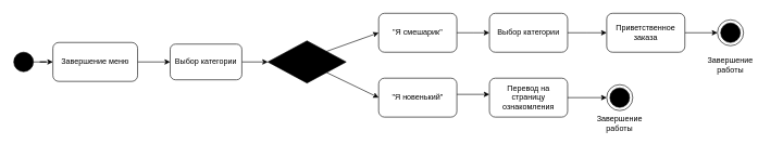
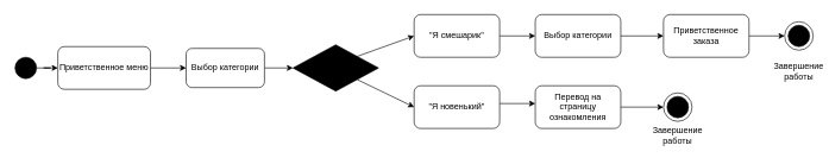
  <mxCell id="0" />
  <mxCell id="1" parent="0" />
  <mxCell id="2" style="edgeStyle=orthogonalEdgeStyle;rounded=0;orthogonalLoop=1;jettySize=auto;html=1;entryX=0;entryY=0.5;entryDx=0;entryDy=0;" parent="1" source="3" target="16" edge="1"><mxGeometry relative="1" as="geometry" /></mxCell>
- <mxCell id="3" value="Завершение меню" style="rounded=1;whiteSpace=wrap;html=1;" parent="1" vertex="1"><mxGeometry x="80" y="65" width="130" height="60" as="geometry" /></mxCell>
+ <mxCell id="3" value="Приветственное меню" style="rounded=1;whiteSpace=wrap;html=1;" parent="1" vertex="1"><mxGeometry x="80" y="65" width="130" height="60" as="geometry" /></mxCell>
  <mxCell id="4" style="edgeStyle=orthogonalEdgeStyle;rounded=0;orthogonalLoop=1;jettySize=auto;html=1;entryX=0;entryY=0.5;entryDx=0;entryDy=0;" parent="1" source="5" target="3" edge="1"><mxGeometry relative="1" as="geometry" /></mxCell>
  <mxCell id="5" value="" style="ellipse;whiteSpace=wrap;html=1;aspect=fixed;fillColor=#000000;" parent="1" vertex="1"><mxGeometry x="20" y="80" width="30" height="30" as="geometry" /></mxCell>
  <mxCell id="6" value="" style="rhombus;whiteSpace=wrap;html=1;fillColor=#000000;" parent="1" vertex="1"><mxGeometry x="410" y="62.5" width="120" height="65" as="geometry" /></mxCell>
  <mxCell id="7" style="edgeStyle=orthogonalEdgeStyle;rounded=0;orthogonalLoop=1;jettySize=auto;html=1;" parent="1" source="8" edge="1"><mxGeometry relative="1" as="geometry"><mxPoint x="750" y="50" as="targetPoint" /></mxGeometry></mxCell>
  <mxCell id="8" value="&quot;Я смешарик&quot;" style="rounded=1;whiteSpace=wrap;html=1;fillColor=#FFFFFF;" parent="1" vertex="1"><mxGeometry x="580" y="20" width="120" height="60" as="geometry" /></mxCell>
  <mxCell id="9" value="" style="ellipse;whiteSpace=wrap;html=1;aspect=fixed;fillColor=#FFFFFF;" parent="1" vertex="1"><mxGeometry x="1100" y="30" width="40" height="40" as="geometry" /></mxCell>
  <mxCell id="10" value="" style="ellipse;whiteSpace=wrap;html=1;aspect=fixed;fillColor=#000000;" parent="1" vertex="1"><mxGeometry x="1105" y="35" width="30" height="30" as="geometry" /></mxCell>
  <mxCell id="11" value="" style="endArrow=classic;html=1;entryX=0;entryY=0.5;entryDx=0;entryDy=0;exitX=1;exitY=0;exitDx=0;exitDy=0;" parent="1" source="6" target="8" edge="1"><mxGeometry width="50" height="50" relative="1" as="geometry"><mxPoint x="400" y="90" as="sourcePoint" /><mxPoint x="450" y="40" as="targetPoint" /></mxGeometry></mxCell>
  <mxCell id="12" value="" style="endArrow=classic;html=1;exitX=1;exitY=0.5;exitDx=0;exitDy=0;entryX=0;entryY=0.5;entryDx=0;entryDy=0;" parent="1" edge="1"><mxGeometry width="50" height="50" relative="1" as="geometry"><mxPoint x="700" y="145" as="sourcePoint" /><mxPoint x="750" y="145" as="targetPoint" /></mxGeometry></mxCell>
  <mxCell id="13" value="&quot;Я новенький&quot;" style="rounded=1;whiteSpace=wrap;html=1;fillColor=#FFFFFF;" parent="1" vertex="1"><mxGeometry x="580" y="120" width="120" height="60" as="geometry" /></mxCell>
  <mxCell id="14" value="" style="endArrow=classic;html=1;entryX=0;entryY=0.5;entryDx=0;entryDy=0;exitX=1;exitY=1;exitDx=0;exitDy=0;" parent="1" source="6" target="13" edge="1"><mxGeometry width="50" height="50" relative="1" as="geometry"><mxPoint x="370" y="65" as="sourcePoint" /><mxPoint x="450" y="18.75" as="targetPoint" /></mxGeometry></mxCell>
  <mxCell id="15" style="edgeStyle=orthogonalEdgeStyle;rounded=0;orthogonalLoop=1;jettySize=auto;html=1;entryX=0;entryY=0.5;entryDx=0;entryDy=0;" parent="1" source="16" target="6" edge="1"><mxGeometry relative="1" as="geometry" /></mxCell>
  <mxCell id="16" value="Выбор категории" style="rounded=1;whiteSpace=wrap;html=1;" parent="1" vertex="1"><mxGeometry x="260" y="67.5" width="110" height="55" as="geometry" /></mxCell>
  <mxCell id="17" value="Завершение работы" style="text;html=1;strokeColor=none;fillColor=none;align=center;verticalAlign=middle;whiteSpace=wrap;rounded=0;" parent="1" vertex="1"><mxGeometry x="1100" y="90" width="40" height="20" as="geometry" /></mxCell>
  <mxCell id="18" style="edgeStyle=orthogonalEdgeStyle;rounded=0;orthogonalLoop=1;jettySize=auto;html=1;entryX=0;entryY=0.5;entryDx=0;entryDy=0;" edge="1" parent="1" source="19" target="24"><mxGeometry relative="1" as="geometry" /></mxCell>
  <mxCell id="19" value="Перевод на страницу ознакомления" style="rounded=1;whiteSpace=wrap;html=1;fillColor=#FFFFFF;" parent="1" vertex="1"><mxGeometry x="750" y="120" width="120" height="60" as="geometry" /></mxCell>
  <mxCell id="20" style="edgeStyle=orthogonalEdgeStyle;rounded=0;orthogonalLoop=1;jettySize=auto;html=1;" parent="1" source="21" edge="1"><mxGeometry relative="1" as="geometry"><mxPoint x="930" y="50" as="targetPoint" /></mxGeometry></mxCell>
  <mxCell id="21" value="Выбор категории" style="rounded=1;whiteSpace=wrap;html=1;" parent="1" vertex="1"><mxGeometry x="750" y="20" width="120" height="60" as="geometry" /></mxCell>
  <mxCell id="22" style="edgeStyle=orthogonalEdgeStyle;rounded=0;orthogonalLoop=1;jettySize=auto;html=1;entryX=0;entryY=0.5;entryDx=0;entryDy=0;" edge="1" parent="1" source="23" target="9"><mxGeometry relative="1" as="geometry" /></mxCell>
  <mxCell id="23" value="Приветственное заказа" style="rounded=1;whiteSpace=wrap;html=1;" parent="1" vertex="1"><mxGeometry x="930" y="20" width="120" height="60" as="geometry" /></mxCell>
  <mxCell id="24" value="" style="ellipse;whiteSpace=wrap;html=1;aspect=fixed;fillColor=#FFFFFF;" vertex="1" parent="1"><mxGeometry x="930" y="130" width="40" height="40" as="geometry" /></mxCell>
  <mxCell id="25" value="" style="ellipse;whiteSpace=wrap;html=1;aspect=fixed;fillColor=#000000;" vertex="1" parent="1"><mxGeometry x="935" y="135" width="30" height="30" as="geometry" /></mxCell>
  <mxCell id="26" value="Завершение работы" style="text;html=1;strokeColor=none;fillColor=none;align=center;verticalAlign=middle;whiteSpace=wrap;rounded=0;" vertex="1" parent="1"><mxGeometry x="930" y="180" width="40" height="20" as="geometry" /></mxCell>
